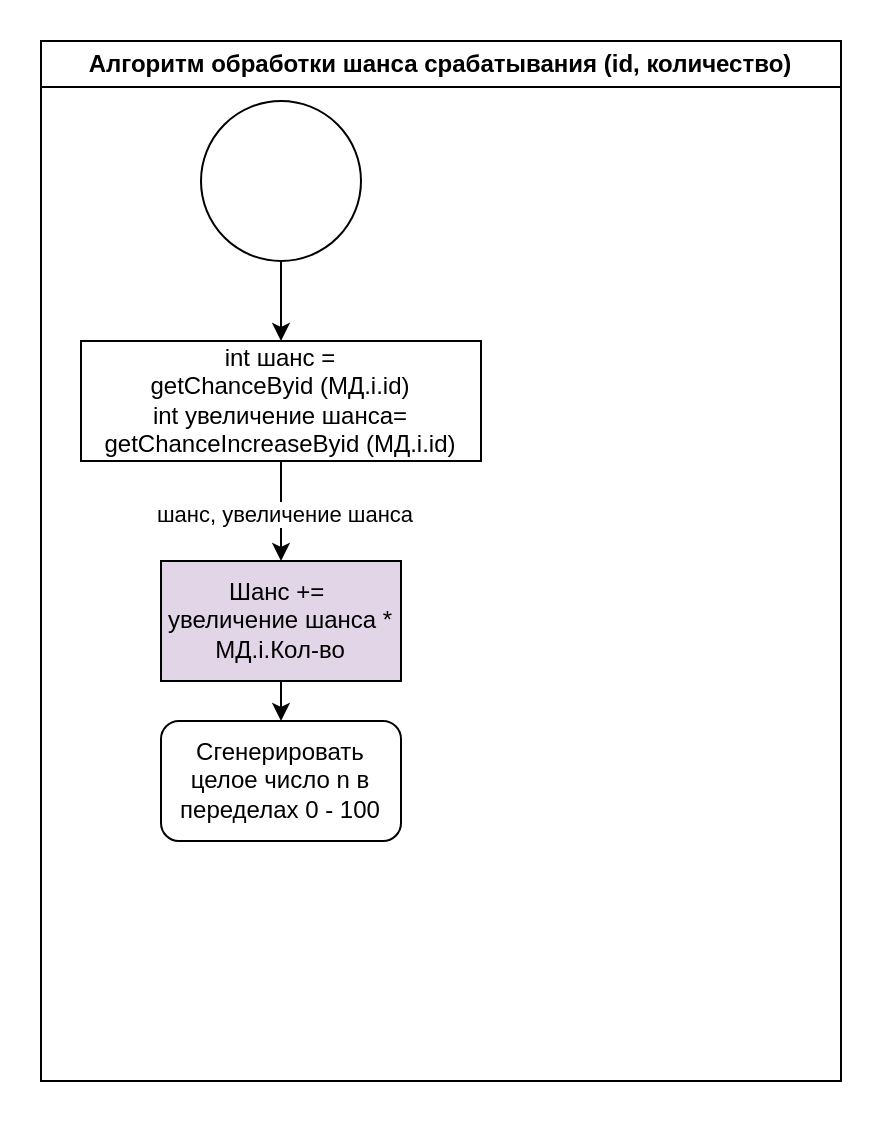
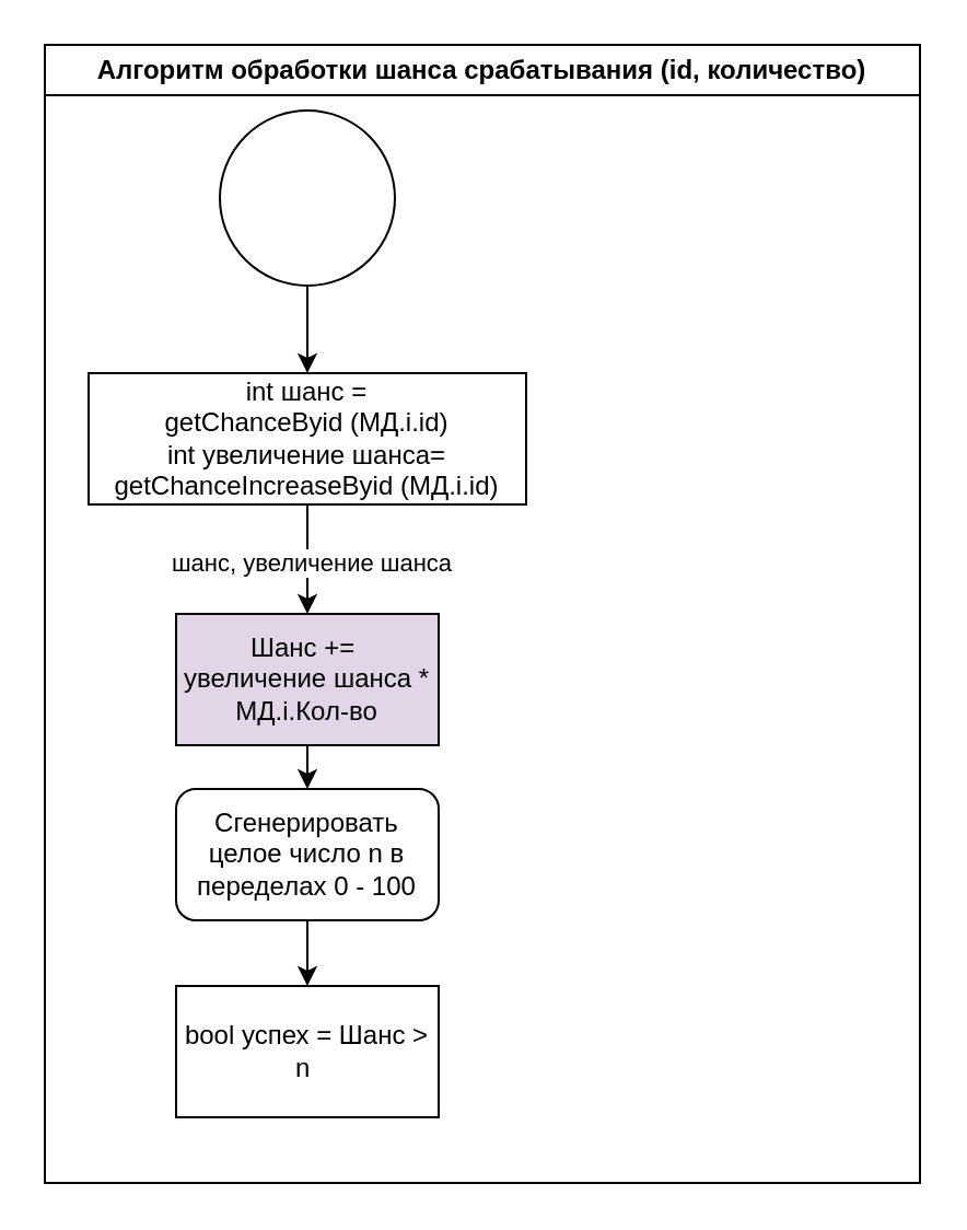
  <mxCell id="0" />
  <mxCell id="1" parent="0" />
  <mxCell id="2" value="Алгоритм обработки шанса срабатывания (id, количество)" style="swimlane;whiteSpace=wrap;html=1;startSize=23;" vertex="1" parent="1"><mxGeometry x="20" y="20" width="400" height="520" as="geometry" /></mxCell>
  <mxCell id="3" style="edgeStyle=orthogonalEdgeStyle;rounded=0;orthogonalLoop=1;jettySize=auto;html=1;exitX=0.5;exitY=1;exitDx=0;exitDy=0;entryX=0.5;entryY=0;entryDx=0;entryDy=0;" edge="1" parent="2" source="5" target="9"><mxGeometry relative="1" as="geometry"><mxPoint x="90.2" y="240" as="targetPoint" /></mxGeometry></mxCell>
  <mxCell id="4" value="шанс, увеличение шанса" style="edgeLabel;html=1;align=center;verticalAlign=middle;resizable=0;points=[];" vertex="1" connectable="0" parent="3"><mxGeometry x="0.045" y="1" relative="1" as="geometry"><mxPoint as="offset" /></mxGeometry></mxCell>
  <mxCell id="5" value="int шанс =&lt;br&gt;getChanceByid (МД.i.id)&lt;br&gt;int&amp;nbsp;увеличение шанса=&lt;br style=&quot;border-color: var(--border-color);&quot;&gt;getChanceIncreaseByid (МД.i.id)" style="rounded=0;whiteSpace=wrap;html=1;container=0;" vertex="1" parent="2"><mxGeometry x="20" y="150" width="200" height="60" as="geometry" /></mxCell>
+ <mxCell id="6" style="edgeStyle=orthogonalEdgeStyle;rounded=0;orthogonalLoop=1;jettySize=auto;html=1;exitX=0.5;exitY=1;exitDx=0;exitDy=0;entryX=0.5;entryY=0;entryDx=0;entryDy=0;" edge="1" parent="2" source="7" target="12"><mxGeometry relative="1" as="geometry" /></mxCell>
  <mxCell id="7" value="Сгенерировать целое число n в переделах 0 - 100" style="whiteSpace=wrap;html=1;container=0;rounded=1;" vertex="1" parent="2"><mxGeometry x="60" y="340" width="120" height="60" as="geometry" /></mxCell>
  <mxCell id="8" style="edgeStyle=orthogonalEdgeStyle;rounded=0;orthogonalLoop=1;jettySize=auto;html=1;exitX=0.5;exitY=1;exitDx=0;exitDy=0;entryX=0.5;entryY=0;entryDx=0;entryDy=0;" edge="1" parent="2" source="9" target="7"><mxGeometry relative="1" as="geometry" /></mxCell>
  <mxCell id="9" value="Шанс +=&amp;nbsp; увеличение шанса * МД.i.Кол-во" style="rounded=0;whiteSpace=wrap;html=1;fillColor=#e1d5e7;" vertex="1" parent="2"><mxGeometry x="60" y="260" width="120" height="60" as="geometry" /></mxCell>
  <mxCell id="10" style="edgeStyle=orthogonalEdgeStyle;rounded=0;orthogonalLoop=1;jettySize=auto;html=1;exitX=0.5;exitY=1;exitDx=0;exitDy=0;entryX=0.5;entryY=0;entryDx=0;entryDy=0;" edge="1" parent="2" source="11" target="5"><mxGeometry relative="1" as="geometry" /></mxCell>
  <mxCell id="11" value="" style="ellipse;whiteSpace=wrap;html=1;aspect=fixed;" vertex="1" parent="2"><mxGeometry x="80" y="30" width="80" height="80" as="geometry" /></mxCell>
+ <mxCell id="12" value="bool успех = Шанс &amp;gt; n&amp;nbsp;" style="rounded=0;whiteSpace=wrap;html=1;" vertex="1" parent="2"><mxGeometry x="60" y="430" width="120" height="60" as="geometry" /></mxCell>
